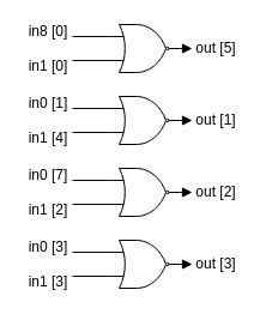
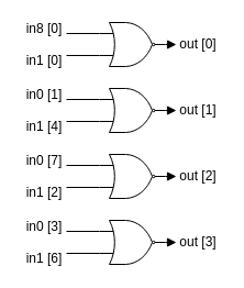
  <mxCell id="0" />
  <mxCell id="1" parent="0" />
  <mxCell id="2" style="edgeStyle=orthogonalEdgeStyle;rounded=0;orthogonalLoop=1;jettySize=auto;html=1;entryX=0;entryY=0.25;entryDx=0;entryDy=0;entryPerimeter=0;endArrow=none;endFill=0;" edge="1" parent="1" target="5"><mxGeometry relative="1" as="geometry"><mxPoint x="60" y="30" as="sourcePoint" /></mxGeometry></mxCell>
  <mxCell id="3" style="edgeStyle=orthogonalEdgeStyle;rounded=0;orthogonalLoop=1;jettySize=auto;html=1;exitX=0;exitY=0.75;exitDx=0;exitDy=0;exitPerimeter=0;endArrow=none;endFill=0;" edge="1" parent="1" source="5"><mxGeometry relative="1" as="geometry"><mxPoint x="60" y="50" as="targetPoint" /></mxGeometry></mxCell>
  <mxCell id="4" style="edgeStyle=orthogonalEdgeStyle;rounded=0;orthogonalLoop=1;jettySize=auto;html=1;exitX=1;exitY=0.5;exitDx=0;exitDy=0;exitPerimeter=0;endArrow=block;endFill=1;" edge="1" parent="1" source="5"><mxGeometry relative="1" as="geometry"><mxPoint x="160" y="40" as="targetPoint" /></mxGeometry></mxCell>
  <mxCell id="5" value="" style="verticalLabelPosition=bottom;shadow=0;dashed=0;align=center;html=1;verticalAlign=top;shape=mxgraph.electrical.logic_gates.logic_gate;operation=or;negating=1;" vertex="1" parent="1"><mxGeometry x="90" y="20" width="60" height="40" as="geometry" /></mxCell>
  <mxCell id="6" style="edgeStyle=orthogonalEdgeStyle;rounded=0;orthogonalLoop=1;jettySize=auto;html=1;exitX=0;exitY=0.25;exitDx=0;exitDy=0;exitPerimeter=0;endArrow=none;endFill=0;" edge="1" parent="1" source="9"><mxGeometry relative="1" as="geometry"><mxPoint x="60" y="90" as="targetPoint" /></mxGeometry></mxCell>
  <mxCell id="7" style="edgeStyle=orthogonalEdgeStyle;rounded=0;orthogonalLoop=1;jettySize=auto;html=1;exitX=0;exitY=0.75;exitDx=0;exitDy=0;exitPerimeter=0;endArrow=none;endFill=0;" edge="1" parent="1" source="9"><mxGeometry relative="1" as="geometry"><mxPoint x="60" y="110" as="targetPoint" /></mxGeometry></mxCell>
  <mxCell id="8" style="edgeStyle=orthogonalEdgeStyle;rounded=0;orthogonalLoop=1;jettySize=auto;html=1;exitX=1;exitY=0.5;exitDx=0;exitDy=0;exitPerimeter=0;endArrow=block;endFill=1;" edge="1" parent="1" source="9"><mxGeometry relative="1" as="geometry"><mxPoint x="160" y="100" as="targetPoint" /></mxGeometry></mxCell>
  <mxCell id="9" value="" style="verticalLabelPosition=bottom;shadow=0;dashed=0;align=center;html=1;verticalAlign=top;shape=mxgraph.electrical.logic_gates.logic_gate;operation=or;negating=1;" vertex="1" parent="1"><mxGeometry x="90" y="80" width="60" height="40" as="geometry" /></mxCell>
  <mxCell id="10" style="edgeStyle=orthogonalEdgeStyle;rounded=0;orthogonalLoop=1;jettySize=auto;html=1;exitX=0;exitY=0.25;exitDx=0;exitDy=0;exitPerimeter=0;endArrow=none;endFill=0;" edge="1" parent="1" source="13"><mxGeometry relative="1" as="geometry"><mxPoint x="60" y="150" as="targetPoint" /></mxGeometry></mxCell>
  <mxCell id="11" style="edgeStyle=orthogonalEdgeStyle;rounded=0;orthogonalLoop=1;jettySize=auto;html=1;exitX=0;exitY=0.75;exitDx=0;exitDy=0;exitPerimeter=0;endArrow=none;endFill=0;" edge="1" parent="1" source="13"><mxGeometry relative="1" as="geometry"><mxPoint x="60" y="170" as="targetPoint" /></mxGeometry></mxCell>
  <mxCell id="12" style="edgeStyle=orthogonalEdgeStyle;rounded=0;orthogonalLoop=1;jettySize=auto;html=1;exitX=1;exitY=0.5;exitDx=0;exitDy=0;exitPerimeter=0;endArrow=block;endFill=1;" edge="1" parent="1" source="13"><mxGeometry relative="1" as="geometry"><mxPoint x="160" y="160" as="targetPoint" /></mxGeometry></mxCell>
  <mxCell id="13" value="" style="verticalLabelPosition=bottom;shadow=0;dashed=0;align=center;html=1;verticalAlign=top;shape=mxgraph.electrical.logic_gates.logic_gate;operation=or;negating=1;" vertex="1" parent="1"><mxGeometry x="90" y="140" width="60" height="40" as="geometry" /></mxCell>
  <mxCell id="14" style="edgeStyle=orthogonalEdgeStyle;rounded=0;orthogonalLoop=1;jettySize=auto;html=1;exitX=0;exitY=0.25;exitDx=0;exitDy=0;exitPerimeter=0;endArrow=none;endFill=0;" edge="1" parent="1" source="17"><mxGeometry relative="1" as="geometry"><mxPoint x="60" y="210" as="targetPoint" /></mxGeometry></mxCell>
  <mxCell id="15" style="edgeStyle=orthogonalEdgeStyle;rounded=0;orthogonalLoop=1;jettySize=auto;html=1;exitX=0;exitY=0.75;exitDx=0;exitDy=0;exitPerimeter=0;endArrow=none;endFill=0;" edge="1" parent="1" source="17"><mxGeometry relative="1" as="geometry"><mxPoint x="60" y="230" as="targetPoint" /></mxGeometry></mxCell>
  <mxCell id="16" style="edgeStyle=orthogonalEdgeStyle;rounded=0;orthogonalLoop=1;jettySize=auto;html=1;exitX=1;exitY=0.5;exitDx=0;exitDy=0;exitPerimeter=0;endArrow=block;endFill=1;" edge="1" parent="1" source="17"><mxGeometry relative="1" as="geometry"><mxPoint x="160" y="220" as="targetPoint" /></mxGeometry></mxCell>
  <mxCell id="17" value="" style="verticalLabelPosition=bottom;shadow=0;dashed=0;align=center;html=1;verticalAlign=top;shape=mxgraph.electrical.logic_gates.logic_gate;operation=or;negating=1;" vertex="1" parent="1"><mxGeometry x="90" y="200" width="60" height="40" as="geometry" /></mxCell>
  <mxCell id="18" value="in8 [0]&lt;br style=&quot;font-size: 8px&quot;&gt;&lt;br style=&quot;font-size: 8px&quot;&gt;in1 [0]" style="text;html=1;strokeColor=none;fillColor=none;align=center;verticalAlign=middle;whiteSpace=wrap;rounded=0;" vertex="1" parent="1"><mxGeometry x="20" y="30" width="40" height="20" as="geometry" /></mxCell>
  <mxCell id="19" value="in0 [1]&lt;br style=&quot;font-size: 8px&quot;&gt;&lt;br style=&quot;font-size: 8px&quot;&gt;in1 [4]" style="text;html=1;strokeColor=none;fillColor=none;align=center;verticalAlign=middle;whiteSpace=wrap;rounded=0;" vertex="1" parent="1"><mxGeometry x="20" y="90" width="40" height="20" as="geometry" /></mxCell>
  <mxCell id="20" value="in0 [7]&lt;br style=&quot;font-size: 8px&quot;&gt;&lt;br style=&quot;font-size: 8px&quot;&gt;in1 [2]" style="text;html=1;strokeColor=none;fillColor=none;align=center;verticalAlign=middle;whiteSpace=wrap;rounded=0;" vertex="1" parent="1"><mxGeometry x="20" y="150" width="40" height="20" as="geometry" /></mxCell>
- <mxCell id="21" value="in0 [3]&lt;br style=&quot;font-size: 8px&quot;&gt;&lt;br style=&quot;font-size: 8px&quot;&gt;in1 [3]" style="text;html=1;strokeColor=none;fillColor=none;align=center;verticalAlign=middle;whiteSpace=wrap;rounded=0;" vertex="1" parent="1"><mxGeometry x="20" y="210" width="40" height="20" as="geometry" /></mxCell>
- <mxCell id="22" value="out [5]" style="text;html=1;strokeColor=none;fillColor=none;align=center;verticalAlign=middle;whiteSpace=wrap;rounded=0;" vertex="1" parent="1"><mxGeometry x="160" y="30" width="40" height="20" as="geometry" /></mxCell>
+ <mxCell id="21" value="in0 [3]&lt;br style=&quot;font-size: 8px&quot;&gt;&lt;br style=&quot;font-size: 8px&quot;&gt;in1 [6]" style="text;html=1;strokeColor=none;fillColor=none;align=center;verticalAlign=middle;whiteSpace=wrap;rounded=0;" vertex="1" parent="1"><mxGeometry x="20" y="210" width="40" height="20" as="geometry" /></mxCell>
+ <mxCell id="22" value="out [0]" style="text;html=1;strokeColor=none;fillColor=none;align=center;verticalAlign=middle;whiteSpace=wrap;rounded=0;" vertex="1" parent="1"><mxGeometry x="160" y="30" width="40" height="20" as="geometry" /></mxCell>
  <mxCell id="23" value="out [1]" style="text;html=1;strokeColor=none;fillColor=none;align=center;verticalAlign=middle;whiteSpace=wrap;rounded=0;" vertex="1" parent="1"><mxGeometry x="160" y="90" width="40" height="20" as="geometry" /></mxCell>
  <mxCell id="24" value="out [2]" style="text;html=1;strokeColor=none;fillColor=none;align=center;verticalAlign=middle;whiteSpace=wrap;rounded=0;" vertex="1" parent="1"><mxGeometry x="160" y="150" width="40" height="20" as="geometry" /></mxCell>
  <mxCell id="25" value="out [3]" style="text;html=1;strokeColor=none;fillColor=none;align=center;verticalAlign=middle;whiteSpace=wrap;rounded=0;" vertex="1" parent="1"><mxGeometry x="160" y="210" width="40" height="20" as="geometry" /></mxCell>
